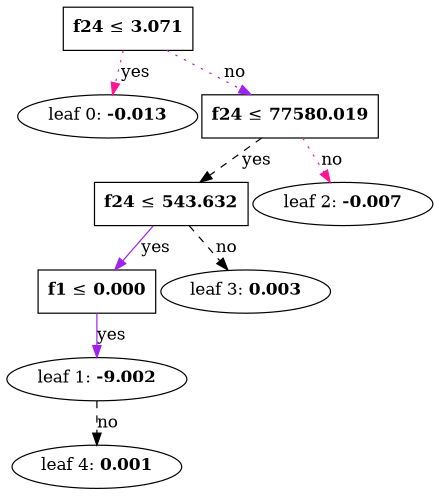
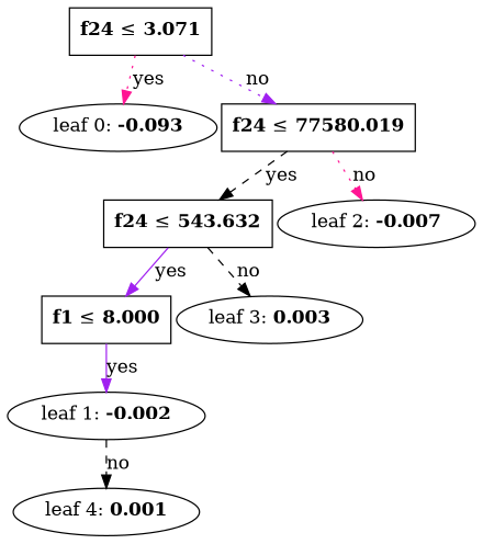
  digraph {
    nodesep=0.05
    rankdir=TB
    ranksep=0.3
    edge [color=purple style=dotted]
    n1 [fillcolor=white label=<<B>f24</B> &#8804; <B>3.071</B>> shape=rectangle]
-   n2 [label=<leaf 0: <B>-0.013</B>>]
+   n2 [label=<leaf 0: <B>-0.093</B>>]
    n3 [fillcolor=white label=<<B>f24</B> &#8804; <B>77580.019</B>> shape=rectangle]
    n4 [fillcolor=white label=<<B>f24</B> &#8804; <B>543.632</B>> shape=rectangle]
    n5 [label=<leaf 2: <B>-0.007</B>>]
-   n6 [fillcolor=white label=<<B>f1</B> &#8804; <B>0.000</B>> shape=rectangle]
+   n6 [fillcolor=white label=<<B>f1</B> &#8804; <B>8.000</B>> shape=rectangle]
    n7 [label=<leaf 3: <B>0.003</B>>]
-   n8 [label=<leaf 1: <B>-9.002</B>>]
+   n8 [label=<leaf 1: <B>-0.002</B>>]
    n9 [label=<leaf 4: <B>0.001</B>>]
    n1 -> n2 [color=deeppink label=yes]
    n1 -> n3 [label=no]
    n3 -> n4 [color=black label=yes style=dashed]
    n3 -> n5 [color=deeppink label=no]
    n4 -> n6 [label=yes style=solid]
    n4 -> n7 [color=black label=no style=dashed]
    n6 -> n8 [label=yes style=solid]
    n8 -> n9 [color=black label=no style=dashed]
  }
